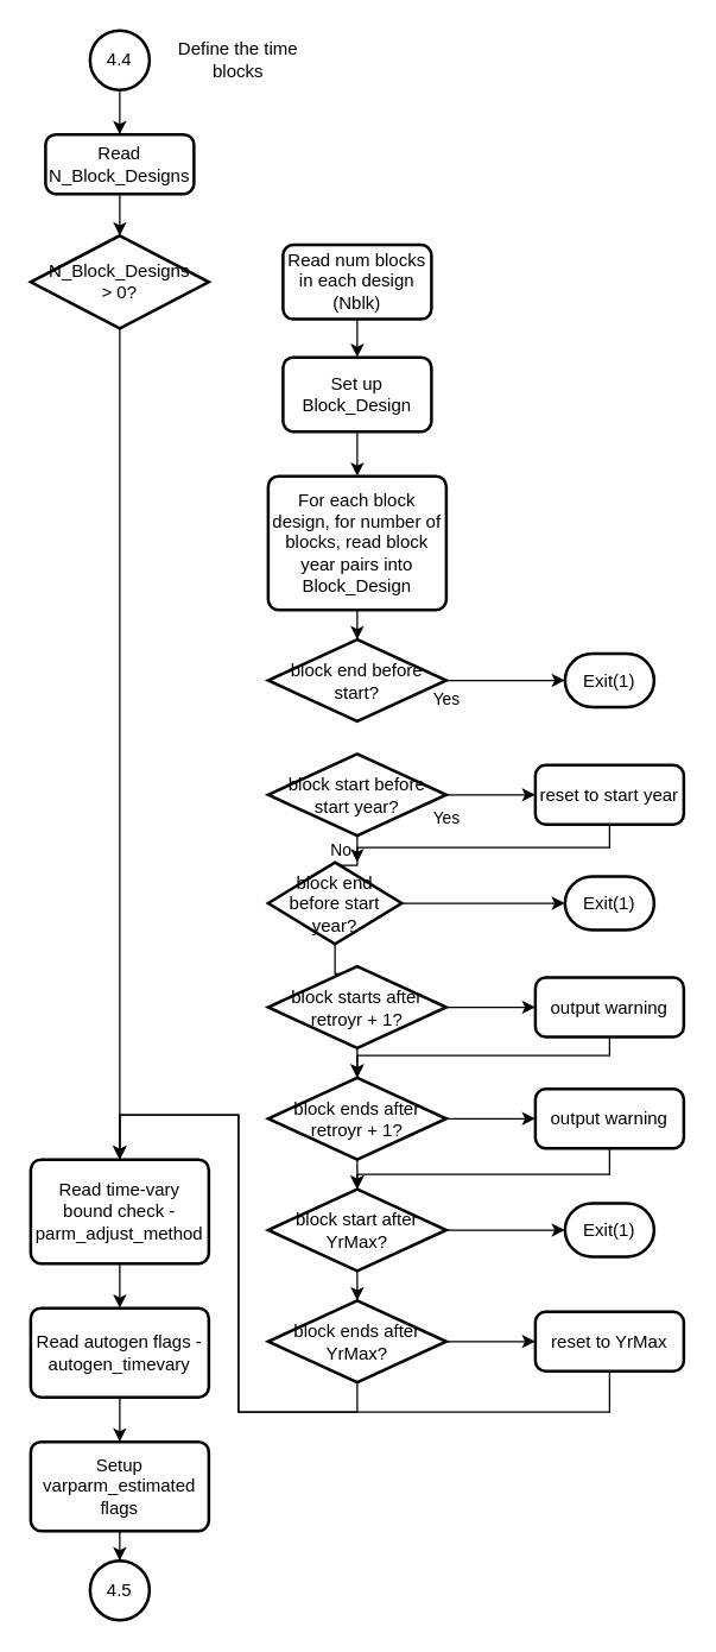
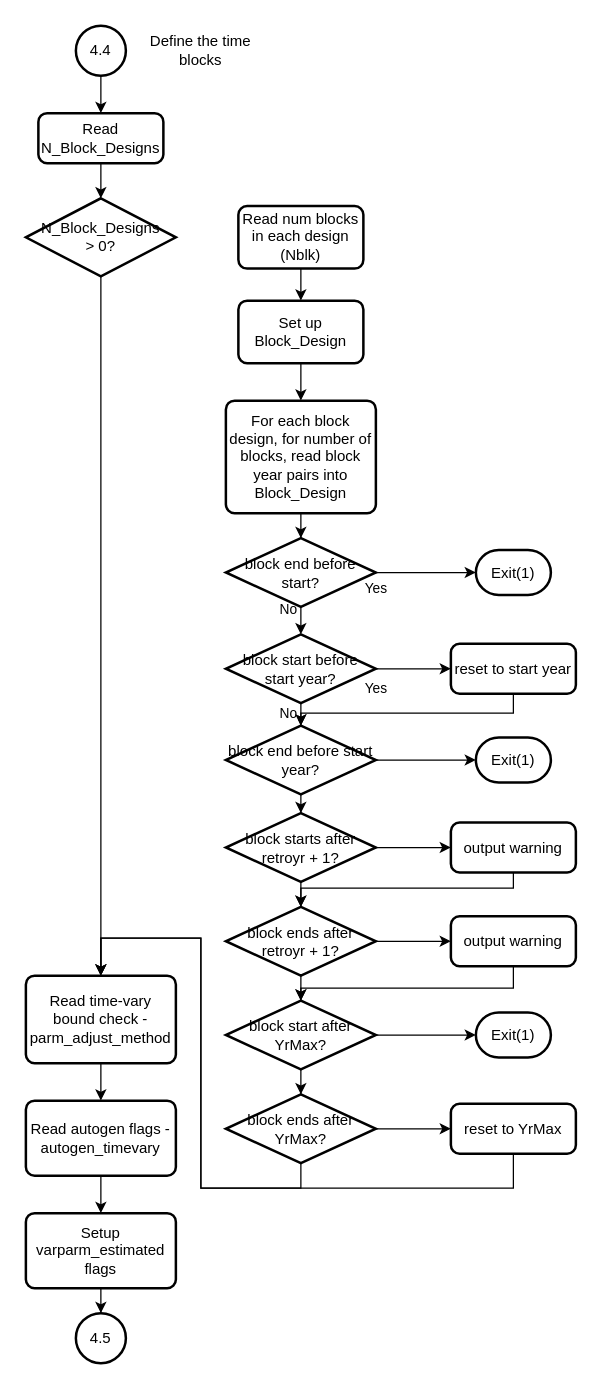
  <mxCell id="0" />
  <mxCell id="1" parent="0" />
  <mxCell id="2" style="edgeStyle=orthogonalEdgeStyle;rounded=0;orthogonalLoop=1;jettySize=auto;html=1;" edge="1" parent="1" source="4" target="11"><mxGeometry relative="1" as="geometry" /></mxCell>
  <mxCell id="3" value="No" style="edgeLabel;html=1;align=center;verticalAlign=middle;resizable=0;points=[];" vertex="1" connectable="0" parent="2"><mxGeometry x="0.158" y="-6" relative="1" as="geometry"><mxPoint x="-4" y="-373.47" as="offset" /></mxGeometry></mxCell>
  <mxCell id="4" value="&lt;span&gt;N_Block_Designs &lt;br&gt;&amp;gt; 0?&lt;/span&gt;" style="strokeWidth=2;html=1;shape=mxgraph.flowchart.decision;whiteSpace=wrap;" vertex="1" parent="1"><mxGeometry x="20" y="158.12" width="120" height="62.5" as="geometry" /></mxCell>
  <mxCell id="5" style="edgeStyle=orthogonalEdgeStyle;rounded=0;orthogonalLoop=1;jettySize=auto;html=1;entryX=0.5;entryY=0;entryDx=0;entryDy=0;" edge="1" parent="1" source="6" target="20"><mxGeometry relative="1" as="geometry" /></mxCell>
  <mxCell id="6" value="Read num blocks in each design&lt;br&gt;(Nblk)" style="rounded=1;whiteSpace=wrap;html=1;absoluteArcSize=1;arcSize=14;strokeWidth=2;" vertex="1" parent="1"><mxGeometry x="190" y="164.37" width="100" height="50" as="geometry" /></mxCell>
  <mxCell id="7" style="edgeStyle=orthogonalEdgeStyle;rounded=0;orthogonalLoop=1;jettySize=auto;html=1;entryX=0.5;entryY=0;entryDx=0;entryDy=0;" edge="1" parent="1" source="8" target="13"><mxGeometry relative="1" as="geometry" /></mxCell>
  <mxCell id="8" value="4.4" style="strokeWidth=2;html=1;shape=mxgraph.flowchart.start_2;whiteSpace=wrap;" vertex="1" parent="1"><mxGeometry x="60" y="20" width="40" height="40" as="geometry" /></mxCell>
  <mxCell id="9" value="Define the time blocks" style="text;html=1;strokeColor=none;fillColor=none;align=center;verticalAlign=middle;whiteSpace=wrap;rounded=0;" vertex="1" parent="1"><mxGeometry x="100" y="25" width="120" height="30" as="geometry" /></mxCell>
  <mxCell id="10" style="edgeStyle=orthogonalEdgeStyle;rounded=0;orthogonalLoop=1;jettySize=auto;html=1;entryX=0.5;entryY=0;entryDx=0;entryDy=0;" edge="1" parent="1" source="11" target="15"><mxGeometry relative="1" as="geometry" /></mxCell>
  <mxCell id="11" value="Read time-vary bound check - parm_adjust_method" style="rounded=1;whiteSpace=wrap;html=1;absoluteArcSize=1;arcSize=14;strokeWidth=2;" vertex="1" parent="1"><mxGeometry x="20" y="780" width="120" height="70" as="geometry" /></mxCell>
  <mxCell id="12" style="edgeStyle=orthogonalEdgeStyle;rounded=0;orthogonalLoop=1;jettySize=auto;html=1;" edge="1" parent="1" source="13" target="4"><mxGeometry relative="1" as="geometry" /></mxCell>
  <mxCell id="13" value="Read N_Block_Designs" style="rounded=1;whiteSpace=wrap;html=1;absoluteArcSize=1;arcSize=14;strokeWidth=2;" vertex="1" parent="1"><mxGeometry x="30" y="90" width="100" height="40" as="geometry" /></mxCell>
  <mxCell id="14" style="edgeStyle=orthogonalEdgeStyle;rounded=0;orthogonalLoop=1;jettySize=auto;html=1;" edge="1" parent="1" source="15" target="18"><mxGeometry relative="1" as="geometry"><mxPoint x="80" y="1060" as="targetPoint" /></mxGeometry></mxCell>
  <mxCell id="15" value="Read autogen flags - autogen_timevary" style="rounded=1;whiteSpace=wrap;html=1;absoluteArcSize=1;arcSize=14;strokeWidth=2;" vertex="1" parent="1"><mxGeometry x="20" y="880" width="120" height="60" as="geometry" /></mxCell>
  <mxCell id="16" value="4.5" style="strokeWidth=2;html=1;shape=mxgraph.flowchart.start_2;whiteSpace=wrap;" vertex="1" parent="1"><mxGeometry x="60" y="1050" width="40" height="40" as="geometry" /></mxCell>
  <mxCell id="17" style="edgeStyle=orthogonalEdgeStyle;rounded=0;orthogonalLoop=1;jettySize=auto;html=1;" edge="1" parent="1" source="18" target="16"><mxGeometry relative="1" as="geometry" /></mxCell>
  <mxCell id="18" value="Setup varparm_estimated flags" style="rounded=1;whiteSpace=wrap;html=1;absoluteArcSize=1;arcSize=14;strokeWidth=2;" vertex="1" parent="1"><mxGeometry x="20" y="970" width="120" height="60" as="geometry" /></mxCell>
  <mxCell id="19" style="edgeStyle=orthogonalEdgeStyle;rounded=0;orthogonalLoop=1;jettySize=auto;html=1;entryX=0.5;entryY=0;entryDx=0;entryDy=0;" edge="1" parent="1" source="20" target="22"><mxGeometry relative="1" as="geometry" /></mxCell>
  <mxCell id="20" value="Set up Block_Design&lt;span style=&quot;color: rgba(0 , 0 , 0 , 0) ; font-family: monospace ; font-size: 0px&quot;&gt;%3CmxGraphModel%3E%3Croot%3E%3CmxCell%20id%3D%220%22%2F%3E%3CmxCell%20id%3D%221%22%20parent%3D%220%22%2F%3E%3CmxCell%20id%3D%222%22%20value%3D%22Read%20autogen%20flags%20-%20autogen_timevary%22%20style%3D%22rounded%3D1%3BwhiteSpace%3Dwrap%3Bhtml%3D1%3BabsoluteArcSize%3D1%3BarcSize%3D14%3BstrokeWidth%3D2%3B%22%20vertex%3D%221%22%20parent%3D%221%22%3E%3CmxGeometry%20x%3D%22890%22%20y%3D%22920%22%20width%3D%22120%22%20height%3D%2260%22%20as%3D%22geometry%22%2F%3E%3C%2FmxCell%3E%3C%2Froot%3E%3C%2FmxGraphModel%3E&lt;/span&gt;" style="rounded=1;whiteSpace=wrap;html=1;absoluteArcSize=1;arcSize=14;strokeWidth=2;" vertex="1" parent="1"><mxGeometry x="190" y="240" width="100" height="50" as="geometry" /></mxCell>
  <mxCell id="21" style="edgeStyle=orthogonalEdgeStyle;rounded=0;orthogonalLoop=1;jettySize=auto;html=1;entryX=0.5;entryY=0;entryDx=0;entryDy=0;entryPerimeter=0;" edge="1" parent="1" source="22" target="25"><mxGeometry relative="1" as="geometry" /></mxCell>
  <mxCell id="22" value="For each block design, for number of blocks, read block year pairs into Block_Design" style="rounded=1;whiteSpace=wrap;html=1;absoluteArcSize=1;arcSize=14;strokeWidth=2;" vertex="1" parent="1"><mxGeometry x="180" y="320" width="120" height="90" as="geometry" /></mxCell>
+ <mxCell id="23" value="No" style="edgeStyle=orthogonalEdgeStyle;rounded=0;orthogonalLoop=1;jettySize=auto;html=1;entryX=0.5;entryY=0;entryDx=0;entryDy=0;entryPerimeter=0;" edge="1" parent="1" source="25" target="28"><mxGeometry x="0.31" y="-10" relative="1" as="geometry"><mxPoint as="offset" /></mxGeometry></mxCell>
  <mxCell id="24" value="Yes" style="edgeStyle=orthogonalEdgeStyle;rounded=0;orthogonalLoop=1;jettySize=auto;html=1;" edge="1" parent="1" source="25" target="29"><mxGeometry x="-1" y="-12" relative="1" as="geometry"><mxPoint as="offset" /></mxGeometry></mxCell>
  <mxCell id="25" value="&lt;span&gt;block end before start?&lt;/span&gt;" style="strokeWidth=2;html=1;shape=mxgraph.flowchart.decision;whiteSpace=wrap;" vertex="1" parent="1"><mxGeometry x="180" y="430" width="120" height="55" as="geometry" /></mxCell>
  <mxCell id="26" value="No" style="edgeStyle=orthogonalEdgeStyle;rounded=0;orthogonalLoop=1;jettySize=auto;html=1;entryX=0.5;entryY=0;entryDx=0;entryDy=0;entryPerimeter=0;" edge="1" parent="1" source="28" target="32"><mxGeometry x="0.677" y="-10" relative="1" as="geometry"><mxPoint as="offset" /></mxGeometry></mxCell>
  <mxCell id="27" value="Yes" style="edgeStyle=orthogonalEdgeStyle;rounded=0;orthogonalLoop=1;jettySize=auto;html=1;entryX=0;entryY=0.5;entryDx=0;entryDy=0;" edge="1" parent="1" source="28" target="48"><mxGeometry x="-1" y="-15" relative="1" as="geometry"><mxPoint as="offset" /></mxGeometry></mxCell>
  <mxCell id="28" value="&lt;span&gt;block start before start year?&lt;/span&gt;" style="strokeWidth=2;html=1;shape=mxgraph.flowchart.decision;whiteSpace=wrap;" vertex="1" parent="1"><mxGeometry x="180" y="507" width="120" height="55" as="geometry" /></mxCell>
  <mxCell id="29" value="Exit(1)" style="strokeWidth=2;html=1;shape=mxgraph.flowchart.terminator;whiteSpace=wrap;" vertex="1" parent="1"><mxGeometry x="380" y="439.5" width="60" height="36" as="geometry" /></mxCell>
  <mxCell id="30" style="edgeStyle=orthogonalEdgeStyle;rounded=0;orthogonalLoop=1;jettySize=auto;html=1;entryX=0.5;entryY=0;entryDx=0;entryDy=0;entryPerimeter=0;" edge="1" parent="1" source="32" target="35"><mxGeometry relative="1" as="geometry" /></mxCell>
  <mxCell id="31" style="edgeStyle=orthogonalEdgeStyle;rounded=0;orthogonalLoop=1;jettySize=auto;html=1;" edge="1" parent="1" source="32" target="45"><mxGeometry relative="1" as="geometry" /></mxCell>
- <mxCell id="32" value="&lt;span&gt;block end before start year?&lt;/span&gt;" style="strokeWidth=2;html=1;shape=mxgraph.flowchart.decision;whiteSpace=wrap;" vertex="1" parent="1"><mxGeometry x="180" y="580" width="90" height="55" as="geometry" /></mxCell>
+ <mxCell id="32" value="&lt;span&gt;block end before start year?&lt;/span&gt;" style="strokeWidth=2;html=1;shape=mxgraph.flowchart.decision;whiteSpace=wrap;" vertex="1" parent="1"><mxGeometry x="180" y="580" width="120" height="55" as="geometry" /></mxCell>
  <mxCell id="33" style="edgeStyle=orthogonalEdgeStyle;rounded=0;orthogonalLoop=1;jettySize=auto;html=1;entryX=0.5;entryY=0;entryDx=0;entryDy=0;entryPerimeter=0;" edge="1" parent="1" source="35" target="38"><mxGeometry relative="1" as="geometry" /></mxCell>
  <mxCell id="34" style="edgeStyle=orthogonalEdgeStyle;rounded=0;orthogonalLoop=1;jettySize=auto;html=1;" edge="1" parent="1" source="35" target="50"><mxGeometry relative="1" as="geometry" /></mxCell>
  <mxCell id="35" value="&lt;span&gt;block starts after retroyr + 1?&lt;/span&gt;" style="strokeWidth=2;html=1;shape=mxgraph.flowchart.decision;whiteSpace=wrap;" vertex="1" parent="1"><mxGeometry x="180" y="650" width="120" height="55" as="geometry" /></mxCell>
  <mxCell id="36" style="edgeStyle=orthogonalEdgeStyle;rounded=0;orthogonalLoop=1;jettySize=auto;html=1;entryX=0.5;entryY=0;entryDx=0;entryDy=0;entryPerimeter=0;" edge="1" parent="1" source="38" target="41"><mxGeometry relative="1" as="geometry" /></mxCell>
  <mxCell id="37" style="edgeStyle=orthogonalEdgeStyle;rounded=0;orthogonalLoop=1;jettySize=auto;html=1;" edge="1" parent="1" source="38" target="52"><mxGeometry relative="1" as="geometry" /></mxCell>
  <mxCell id="38" value="&lt;span&gt;block ends after retroyr + 1?&lt;/span&gt;" style="strokeWidth=2;html=1;shape=mxgraph.flowchart.decision;whiteSpace=wrap;" vertex="1" parent="1"><mxGeometry x="180" y="725" width="120" height="55" as="geometry" /></mxCell>
  <mxCell id="39" style="edgeStyle=orthogonalEdgeStyle;rounded=0;orthogonalLoop=1;jettySize=auto;html=1;entryX=0.5;entryY=0;entryDx=0;entryDy=0;entryPerimeter=0;" edge="1" parent="1" source="41" target="44"><mxGeometry relative="1" as="geometry" /></mxCell>
  <mxCell id="40" style="edgeStyle=orthogonalEdgeStyle;rounded=0;orthogonalLoop=1;jettySize=auto;html=1;" edge="1" parent="1" source="41" target="46"><mxGeometry relative="1" as="geometry" /></mxCell>
  <mxCell id="41" value="&lt;span&gt;block start after YrMax?&lt;/span&gt;" style="strokeWidth=2;html=1;shape=mxgraph.flowchart.decision;whiteSpace=wrap;" vertex="1" parent="1"><mxGeometry x="180" y="800" width="120" height="55" as="geometry" /></mxCell>
  <mxCell id="42" style="edgeStyle=orthogonalEdgeStyle;rounded=0;orthogonalLoop=1;jettySize=auto;html=1;entryX=0.5;entryY=0;entryDx=0;entryDy=0;" edge="1" parent="1" source="44" target="11"><mxGeometry relative="1" as="geometry"><Array as="points"><mxPoint x="240" y="950" /><mxPoint x="160" y="950" /><mxPoint x="160" y="750" /><mxPoint x="80" y="750" /></Array></mxGeometry></mxCell>
  <mxCell id="43" style="edgeStyle=orthogonalEdgeStyle;rounded=0;orthogonalLoop=1;jettySize=auto;html=1;" edge="1" parent="1" source="44" target="54"><mxGeometry relative="1" as="geometry" /></mxCell>
  <mxCell id="44" value="&lt;span&gt;block ends after YrMax?&lt;/span&gt;" style="strokeWidth=2;html=1;shape=mxgraph.flowchart.decision;whiteSpace=wrap;" vertex="1" parent="1"><mxGeometry x="180" y="875" width="120" height="55" as="geometry" /></mxCell>
  <mxCell id="45" value="Exit(1)" style="strokeWidth=2;html=1;shape=mxgraph.flowchart.terminator;whiteSpace=wrap;" vertex="1" parent="1"><mxGeometry x="380" y="589.5" width="60" height="36" as="geometry" /></mxCell>
  <mxCell id="46" value="Exit(1)" style="strokeWidth=2;html=1;shape=mxgraph.flowchart.terminator;whiteSpace=wrap;" vertex="1" parent="1"><mxGeometry x="380" y="809.5" width="60" height="36" as="geometry" /></mxCell>
  <mxCell id="47" style="edgeStyle=orthogonalEdgeStyle;rounded=0;orthogonalLoop=1;jettySize=auto;html=1;" edge="1" parent="1" source="48" target="32"><mxGeometry relative="1" as="geometry"><Array as="points"><mxPoint x="410" y="570" /><mxPoint x="240" y="570" /></Array></mxGeometry></mxCell>
  <mxCell id="48" value="reset to start year" style="rounded=1;whiteSpace=wrap;html=1;absoluteArcSize=1;arcSize=14;strokeWidth=2;" vertex="1" parent="1"><mxGeometry x="360" y="514.5" width="100" height="40" as="geometry" /></mxCell>
  <mxCell id="49" style="edgeStyle=orthogonalEdgeStyle;rounded=0;orthogonalLoop=1;jettySize=auto;html=1;" edge="1" parent="1" source="50" target="38"><mxGeometry relative="1" as="geometry"><Array as="points"><mxPoint x="410" y="710" /><mxPoint x="240" y="710" /></Array></mxGeometry></mxCell>
  <mxCell id="50" value="output warning" style="rounded=1;whiteSpace=wrap;html=1;absoluteArcSize=1;arcSize=14;strokeWidth=2;" vertex="1" parent="1"><mxGeometry x="360" y="657.5" width="100" height="40" as="geometry" /></mxCell>
  <mxCell id="51" style="edgeStyle=orthogonalEdgeStyle;rounded=0;orthogonalLoop=1;jettySize=auto;html=1;" edge="1" parent="1" source="52" target="41"><mxGeometry relative="1" as="geometry"><Array as="points"><mxPoint x="410" y="790" /><mxPoint x="240" y="790" /></Array></mxGeometry></mxCell>
  <mxCell id="52" value="output warning" style="rounded=1;whiteSpace=wrap;html=1;absoluteArcSize=1;arcSize=14;strokeWidth=2;" vertex="1" parent="1"><mxGeometry x="360" y="732.5" width="100" height="40" as="geometry" /></mxCell>
  <mxCell id="53" style="edgeStyle=orthogonalEdgeStyle;rounded=0;orthogonalLoop=1;jettySize=auto;html=1;entryX=0.5;entryY=0;entryDx=0;entryDy=0;" edge="1" parent="1" source="54" target="11"><mxGeometry relative="1" as="geometry"><Array as="points"><mxPoint x="410" y="950" /><mxPoint x="160" y="950" /><mxPoint x="160" y="750" /><mxPoint x="80" y="750" /></Array></mxGeometry></mxCell>
  <mxCell id="54" value="reset to YrMax" style="rounded=1;whiteSpace=wrap;html=1;absoluteArcSize=1;arcSize=14;strokeWidth=2;" vertex="1" parent="1"><mxGeometry x="360" y="882.5" width="100" height="40" as="geometry" /></mxCell>
